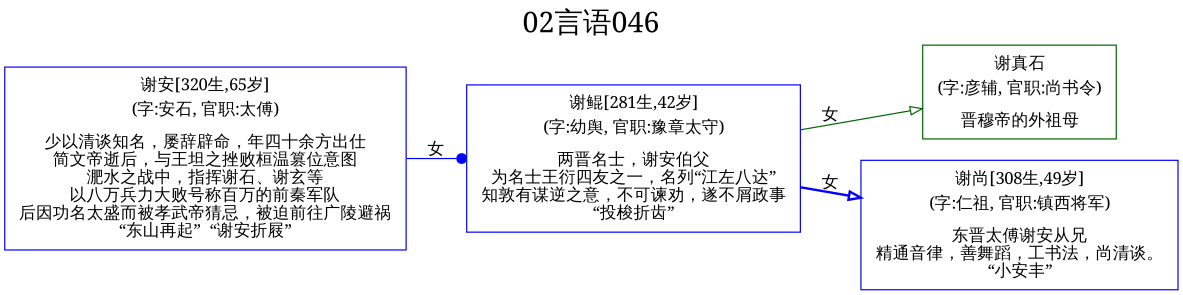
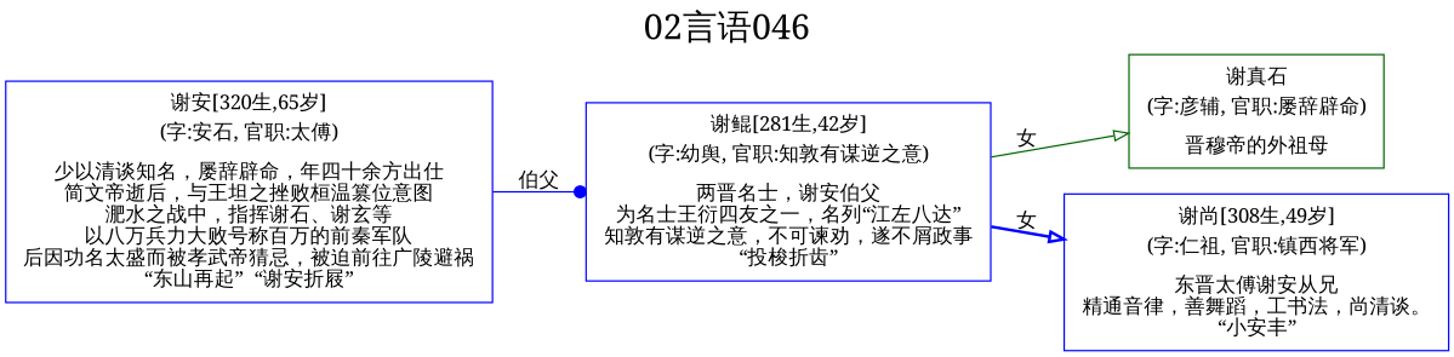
  digraph {
    color=lightgrey
    fontname="Noto Serif"
    fontsize=24
    label="02言语046"
    labelloc=t
    rankdir=LR
    ranksep=0.5
    style=filled
    node [color=blue fontname="Noto Serif" shape=box]
    edge [arrowhead=onormal color=blue fontname="Noto Serif" style=solid]
-   n1 [label=<<table border="0" cellborder="0"><tr><td>谢鲲[281生,42岁]</td></tr><tr><td>(字:幼舆, 官职:豫章太守)</td></tr><tr><td></td></tr><tr><td>两晋名士，谢安伯父<br/>为名士王衍四友之一，名列“江左八达”<br/>知敦有谋逆之意，不可谏劝，遂不屑政事<br/>“投梭折齿”<br/></td></tr></table>>]
-   n2 [color=darkgreen label=<<table border="0" cellborder="0"><tr><td>谢真石</td></tr><tr><td>(字:彦辅, 官职:尚书令)</td></tr><tr><td></td></tr><tr><td>晋穆帝的外祖母<br/></td></tr></table>>]
+   n1 [label=<<table border="0" cellborder="0"><tr><td>谢鲲[281生,42岁]</td></tr><tr><td>(字:幼舆, 官职:知敦有谋逆之意)</td></tr><tr><td></td></tr><tr><td>两晋名士，谢安伯父<br/>为名士王衍四友之一，名列“江左八达”<br/>知敦有谋逆之意，不可谏劝，遂不屑政事<br/>“投梭折齿”<br/></td></tr></table>>]
+   n2 [color=darkgreen label=<<table border="0" cellborder="0"><tr><td>谢真石</td></tr><tr><td>(字:彦辅, 官职:屡辞辟命)</td></tr><tr><td></td></tr><tr><td>晋穆帝的外祖母<br/></td></tr></table>>]
    n3 [label=<<table border="0" cellborder="0"><tr><td>谢尚[308生,49岁]</td></tr><tr><td>(字:仁祖, 官职:镇西将军)</td></tr><tr><td></td></tr><tr><td>东晋太傅谢安从兄<br/>精通音律，善舞蹈，工书法，尚清谈。<br/>“小安丰”<br/></td></tr></table>>]
    n4 [label=<<table border="0" cellborder="0"><tr><td>谢安[320生,65岁]</td></tr><tr><td>(字:安石, 官职:太傅)</td></tr><tr><td></td></tr><tr><td>少以清谈知名，屡辞辟命，年四十余方出仕<br/>简文帝逝后，与王坦之挫败桓温篡位意图<br/>淝水之战中，指挥谢石、谢玄等<br/>以八万兵力大败号称百万的前秦军队<br/>后因功名太盛而被孝武帝猜忌，被迫前往广陵避祸<br/>“东山再起”  “谢安折屐”<br/></td></tr></table>>]
    n1 -> n2 [color=darkgreen label="女"]
    n1 -> n3 [label="女" style=bold]
-   n4 -> n1 [arrowhead=dot label="女"]
+   n4 -> n1 [arrowhead=dot label="伯父"]
  }
